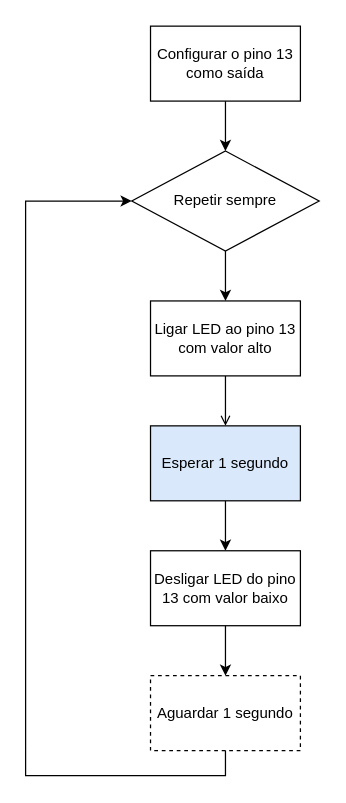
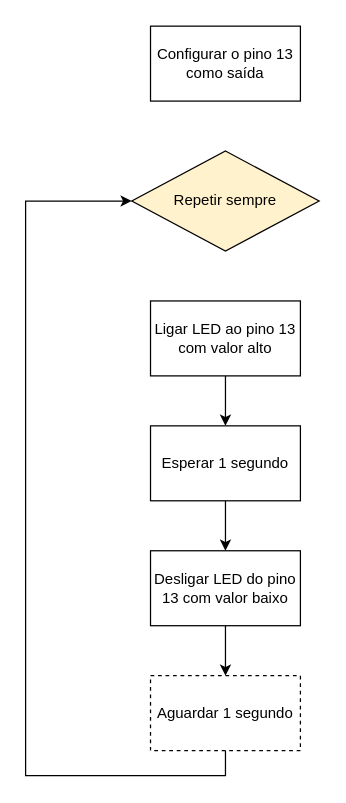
  <mxCell id="0" />
  <mxCell id="1" parent="0" />
- <mxCell id="2" style="edgeStyle=orthogonalEdgeStyle;rounded=0;orthogonalLoop=1;jettySize=auto;html=1;entryX=0.5;entryY=0;entryDx=0;entryDy=0;" parent="1" source="3" target="5" edge="1"><mxGeometry relative="1" as="geometry" /></mxCell>
  <mxCell id="3" value="&lt;div&gt;Configurar o pino 13 como saída&lt;/div&gt;" style="rounded=0;whiteSpace=wrap;html=1;" parent="1" vertex="1"><mxGeometry x="120" y="20" width="120" height="60" as="geometry" /></mxCell>
- <mxCell id="4" style="edgeStyle=orthogonalEdgeStyle;rounded=0;orthogonalLoop=1;jettySize=auto;html=1;entryX=0.5;entryY=0;entryDx=0;entryDy=0;" parent="1" source="5" target="7" edge="1"><mxGeometry relative="1" as="geometry" /></mxCell>
- <mxCell id="5" value="Repetir sempre" style="rhombus;whiteSpace=wrap;html=1;" parent="1" vertex="1"><mxGeometry x="105" y="120" width="150" height="80" as="geometry" /></mxCell>
- <mxCell id="6" style="edgeStyle=orthogonalEdgeStyle;rounded=0;orthogonalLoop=1;jettySize=auto;html=1;entryX=0.5;entryY=0;entryDx=0;entryDy=0;endArrow=open;" parent="1" source="7" target="9" edge="1"><mxGeometry relative="1" as="geometry" /></mxCell>
+ <mxCell id="5" value="Repetir sempre" style="rhombus;whiteSpace=wrap;html=1;fillColor=#fff2cc;" parent="1" vertex="1"><mxGeometry x="105" y="120" width="150" height="80" as="geometry" /></mxCell>
+ <mxCell id="6" style="edgeStyle=orthogonalEdgeStyle;rounded=0;orthogonalLoop=1;jettySize=auto;html=1;entryX=0.5;entryY=0;entryDx=0;entryDy=0;" parent="1" source="7" target="9" edge="1"><mxGeometry relative="1" as="geometry" /></mxCell>
  <mxCell id="7" value="&lt;div&gt;Ligar LED ao pino 13 com valor alto&lt;/div&gt;" style="rounded=0;whiteSpace=wrap;html=1;" parent="1" vertex="1"><mxGeometry x="120" y="240" width="120" height="60" as="geometry" /></mxCell>
  <mxCell id="8" style="edgeStyle=orthogonalEdgeStyle;rounded=0;orthogonalLoop=1;jettySize=auto;html=1;entryX=0.5;entryY=0;entryDx=0;entryDy=0;" parent="1" source="9" target="11" edge="1"><mxGeometry relative="1" as="geometry" /></mxCell>
- <mxCell id="9" value="Esperar 1 segundo" style="rounded=0;whiteSpace=wrap;html=1;fillColor=#dae8fc;" parent="1" vertex="1"><mxGeometry x="120" y="340" width="120" height="60" as="geometry" /></mxCell>
+ <mxCell id="9" value="Esperar 1 segundo" style="rounded=0;whiteSpace=wrap;html=1;" parent="1" vertex="1"><mxGeometry x="120" y="340" width="120" height="60" as="geometry" /></mxCell>
  <mxCell id="10" style="edgeStyle=orthogonalEdgeStyle;rounded=0;orthogonalLoop=1;jettySize=auto;html=1;entryX=0.5;entryY=0;entryDx=0;entryDy=0;" parent="1" source="11" target="12" edge="1"><mxGeometry relative="1" as="geometry" /></mxCell>
  <mxCell id="11" value="&lt;div&gt;Desligar LED do pino 13 com valor baixo&lt;/div&gt;" style="rounded=0;whiteSpace=wrap;html=1;" parent="1" vertex="1"><mxGeometry x="120" y="440" width="120" height="60" as="geometry" /></mxCell>
  <mxCell id="12" value="Aguardar 1 segundo" style="rounded=0;whiteSpace=wrap;html=1;dashed=1;" parent="1" vertex="1"><mxGeometry x="120" y="540" width="120" height="60" as="geometry" /></mxCell>
  <mxCell id="13" value="" style="endArrow=classic;html=1;rounded=0;entryX=0;entryY=0.5;entryDx=0;entryDy=0;exitX=0.5;exitY=1;exitDx=0;exitDy=0;" parent="1" target="5" edge="1" source="12"><mxGeometry width="50" height="50" relative="1" as="geometry"><mxPoint x="180" y="620" as="sourcePoint" /><mxPoint x="100" y="160" as="targetPoint" /><Array as="points"><mxPoint x="180" y="620" /><mxPoint x="20" y="620" /><mxPoint x="20" y="160" /></Array></mxGeometry></mxCell>
